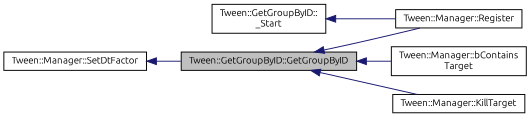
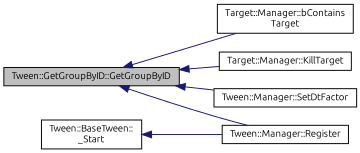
  digraph {
    fontname=Ubuntu
    rankdir=LR
    node [color=black fontname=Ubuntu fontsize=10 shape=record]
    edge [color=midnightblue dir=back fontname=Ubuntu fontsize=10 labelfontname=FreeSans labelfontsize=10 style=solid]
    n1 [fillcolor=grey75 fontcolor=black height=0.2 label="Tween::GetGroupByID::GetGroupByID" style=filled width=0.4]
-   n2 [height=0.2 label="Tween::Manager::bContains\lTarget" width=0.4]
-   n3 [height=0.2 label="Tween::Manager::KillTarget" width=0.4]
+   n2 [height=0.2 label="Target::Manager::bContains\lTarget" width=0.4]
+   n3 [height=0.2 label="Target::Manager::KillTarget" width=0.4]
    n4 [height=0.2 label="Tween::Manager::Register" width=0.4]
    n5 [height=0.2 label="Tween::Manager::SetDtFactor" width=0.4]
-   n6 [height=0.2 label="Tween::GetGroupByID::\l_Start" width=0.4]
+   n6 [height=0.2 label="Tween::BaseTween::\l_Start" width=0.4]
    n1 -> n2
    n1 -> n3
    n1 -> n4
-   n5 -> n1
+   n1 -> n5
    n6 -> n4
  }
